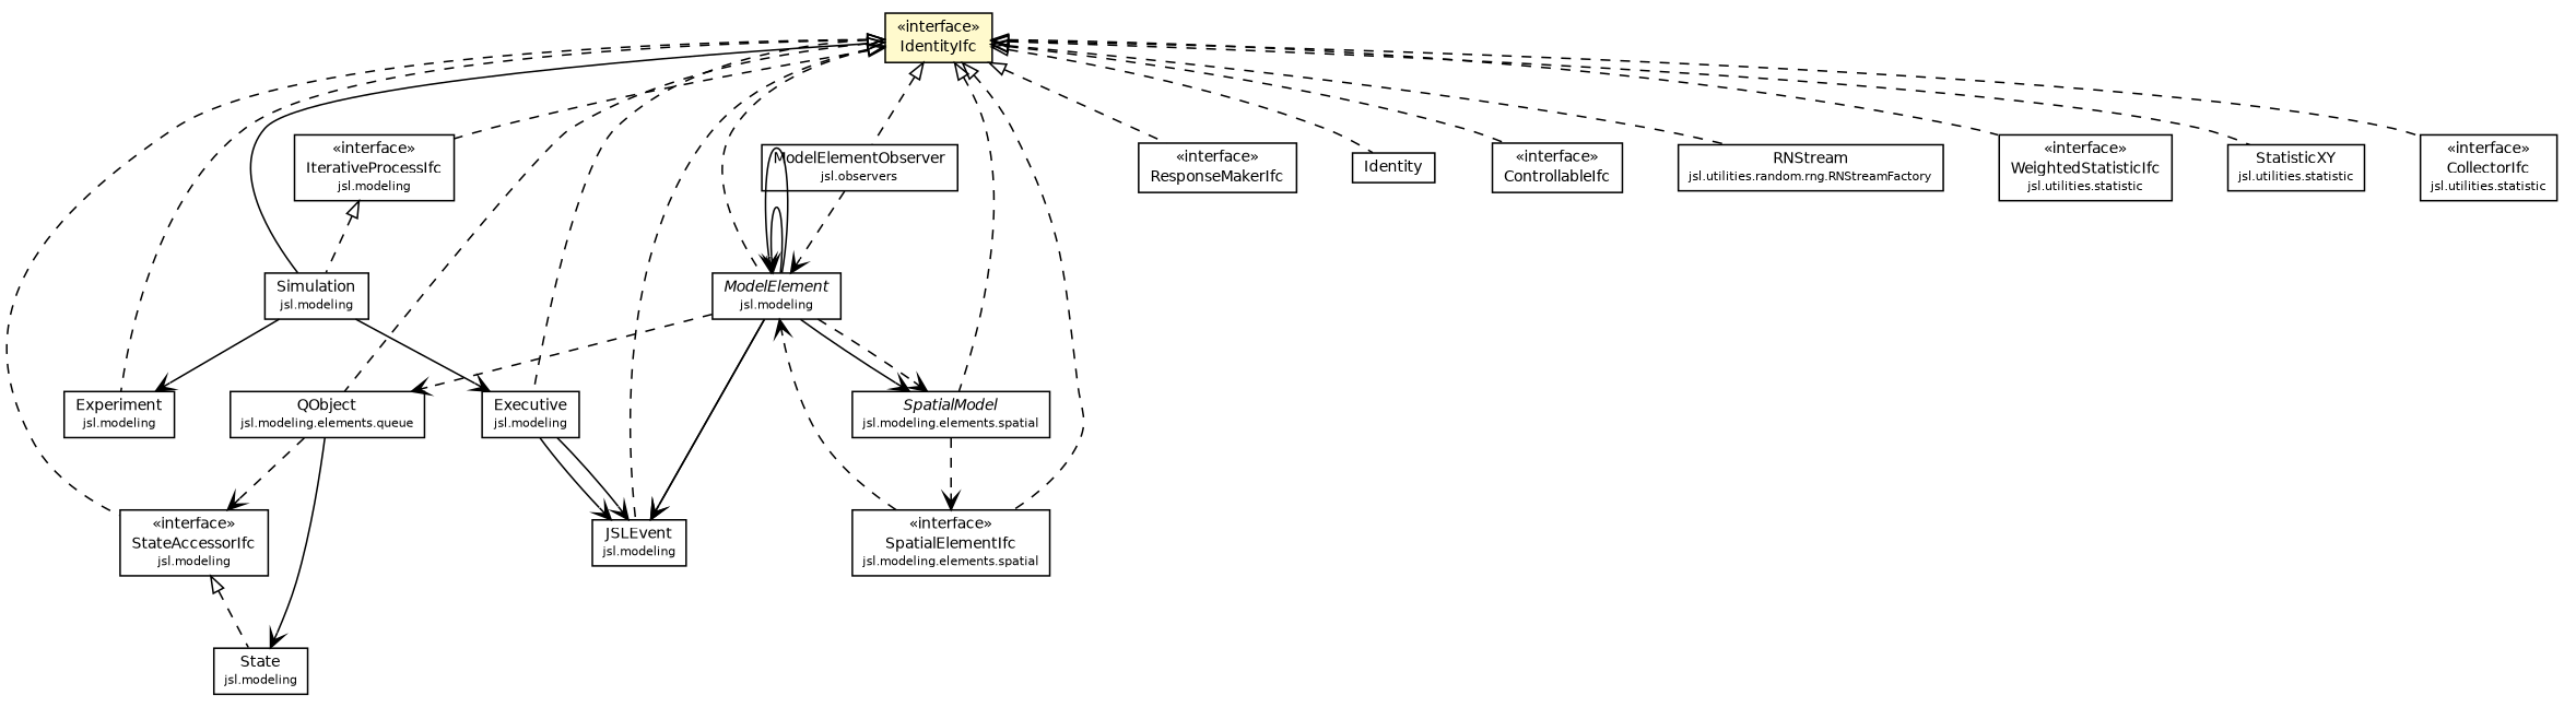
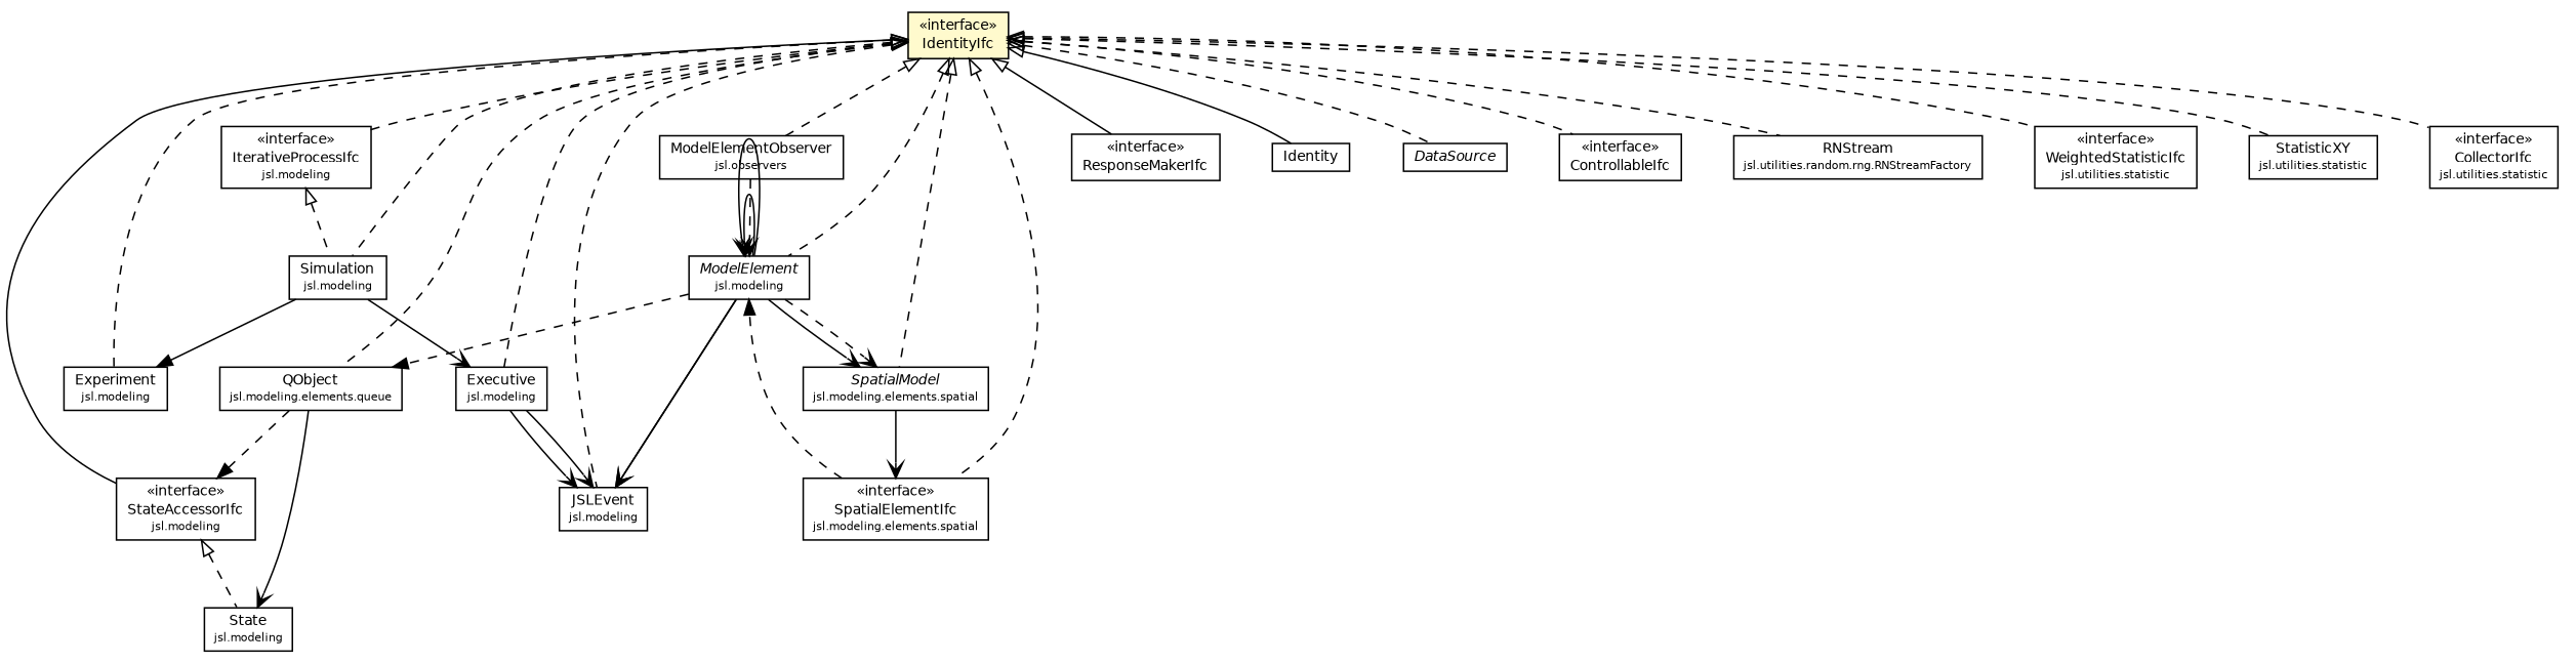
  digraph {
    fontname="DejaVu Sans"
    nodesep=0.25
    ranksep=0.5
    node [fontcolor=black fontname="DejaVu Sans" fontsize=9.0 shape=plaintext]
    edge [arrowtail=empty dir=back fontname="DejaVu Sans" fontsize=10 headport=p labelfontname=Helvetica labelfontsize=10 style=dashed tailport=p]
    n1 [label=<<table title="jsl.modeling.StateAccessorIfc" border="0" cellborder="1" cellspacing="0" cellpadding="2" port="p" href="../modeling/StateAccessorIfc.html"> 		<tr><td><table border="0" cellspacing="0" cellpadding="1"> <tr><td align="center" balign="center"> &#171;interface&#187; </td></tr> <tr><td align="center" balign="center"> StateAccessorIfc </td></tr> <tr><td align="center" balign="center"><font point-size="7.0"> jsl.modeling </font></td></tr> 		</table></td></tr> 		</table>>]
    n2 [label=<<table title="jsl.modeling.State" border="0" cellborder="1" cellspacing="0" cellpadding="2" port="p" href="../modeling/State.html"> 		<tr><td><table border="0" cellspacing="0" cellpadding="1"> <tr><td align="center" balign="center"> State </td></tr> <tr><td align="center" balign="center"><font point-size="7.0"> jsl.modeling </font></td></tr> 		</table></td></tr> 		</table>>]
    n3 [label=<<table title="jsl.modeling.Simulation" border="0" cellborder="1" cellspacing="0" cellpadding="2" port="p" href="../modeling/Simulation.html"> 		<tr><td><table border="0" cellspacing="0" cellpadding="1"> <tr><td align="center" balign="center"> Simulation </td></tr> <tr><td align="center" balign="center"><font point-size="7.0"> jsl.modeling </font></td></tr> 		</table></td></tr> 		</table>>]
    n4 [label=<<table title="jsl.modeling.Experiment" border="0" cellborder="1" cellspacing="0" cellpadding="2" port="p" href="../modeling/Experiment.html"> 		<tr><td><table border="0" cellspacing="0" cellpadding="1"> <tr><td align="center" balign="center"> Experiment </td></tr> <tr><td align="center" balign="center"><font point-size="7.0"> jsl.modeling </font></td></tr> 		</table></td></tr> 		</table>>]
    n5 [label=<<table title="jsl.modeling.Executive" border="0" cellborder="1" cellspacing="0" cellpadding="2" port="p" href="../modeling/Executive.html"> 		<tr><td><table border="0" cellspacing="0" cellpadding="1"> <tr><td align="center" balign="center"> Executive </td></tr> <tr><td align="center" balign="center"><font point-size="7.0"> jsl.modeling </font></td></tr> 		</table></td></tr> 		</table>>]
    n6 [label=<<table title="jsl.modeling.JSLEvent" border="0" cellborder="1" cellspacing="0" cellpadding="2" port="p" href="../modeling/JSLEvent.html"> 		<tr><td><table border="0" cellspacing="0" cellpadding="1"> <tr><td align="center" balign="center"> JSLEvent </td></tr> <tr><td align="center" balign="center"><font point-size="7.0"> jsl.modeling </font></td></tr> 		</table></td></tr> 		</table>>]
    n7 [label=<<table title="jsl.modeling.ModelElement" border="0" cellborder="1" cellspacing="0" cellpadding="2" port="p" href="../modeling/ModelElement.html"> 		<tr><td><table border="0" cellspacing="0" cellpadding="1"> <tr><td align="center" balign="center"><font face="Helvetica-Oblique"> ModelElement </font></td></tr> <tr><td align="center" balign="center"><font point-size="7.0"> jsl.modeling </font></td></tr> 		</table></td></tr> 		</table>>]
    n8 [label=<<table title="jsl.modeling.elements.queue.QObject" border="0" cellborder="1" cellspacing="0" cellpadding="2" port="p" href="../modeling/elements/queue/QObject.html"> 		<tr><td><table border="0" cellspacing="0" cellpadding="1"> <tr><td align="center" balign="center"> QObject </td></tr> <tr><td align="center" balign="center"><font point-size="7.0"> jsl.modeling.elements.queue </font></td></tr> 		</table></td></tr> 		</table>>]
    n9 [label=<<table title="jsl.modeling.elements.spatial.SpatialModel" border="0" cellborder="1" cellspacing="0" cellpadding="2" port="p" href="../modeling/elements/spatial/SpatialModel.html"> 		<tr><td><table border="0" cellspacing="0" cellpadding="1"> <tr><td align="center" balign="center"><font face="Helvetica-Oblique"> SpatialModel </font></td></tr> <tr><td align="center" balign="center"><font point-size="7.0"> jsl.modeling.elements.spatial </font></td></tr> 		</table></td></tr> 		</table>>]
    n10 [label=<<table title="jsl.modeling.elements.spatial.SpatialElementIfc" border="0" cellborder="1" cellspacing="0" cellpadding="2" port="p" href="../modeling/elements/spatial/SpatialElementIfc.html"> 		<tr><td><table border="0" cellspacing="0" cellpadding="1"> <tr><td align="center" balign="center"> &#171;interface&#187; </td></tr> <tr><td align="center" balign="center"> SpatialElementIfc </td></tr> <tr><td align="center" balign="center"><font point-size="7.0"> jsl.modeling.elements.spatial </font></td></tr> 		</table></td></tr> 		</table>>]
    n11 [label=<<table title="jsl.modeling.IterativeProcessIfc" border="0" cellborder="1" cellspacing="0" cellpadding="2" port="p" href="../modeling/IterativeProcessIfc.html"> 		<tr><td><table border="0" cellspacing="0" cellpadding="1"> <tr><td align="center" balign="center"> &#171;interface&#187; </td></tr> <tr><td align="center" balign="center"> IterativeProcessIfc </td></tr> <tr><td align="center" balign="center"><font point-size="7.0"> jsl.modeling </font></td></tr> 		</table></td></tr> 		</table>>]
    n12 [label=<<table title="jsl.observers.ModelElementObserver" border="0" cellborder="1" cellspacing="0" cellpadding="2" port="p" href="../observers/ModelElementObserver.html"> 		<tr><td><table border="0" cellspacing="0" cellpadding="1"> <tr><td align="center" balign="center"> ModelElementObserver </td></tr> <tr><td align="center" balign="center"><font point-size="7.0"> jsl.observers </font></td></tr> 		</table></td></tr> 		</table>>]
    n13 [label=<<table title="jsl.utilities.ResponseMakerIfc" border="0" cellborder="1" cellspacing="0" cellpadding="2" port="p" href="./ResponseMakerIfc.html"> 		<tr><td><table border="0" cellspacing="0" cellpadding="1"> <tr><td align="center" balign="center"> &#171;interface&#187; </td></tr> <tr><td align="center" balign="center"> ResponseMakerIfc </td></tr> 		</table></td></tr> 		</table>>]
    n14 [label=<<table title="jsl.utilities.IdentityIfc" border="0" cellborder="1" cellspacing="0" cellpadding="2" port="p" bgcolor="lemonChiffon" href="./IdentityIfc.html"> 		<tr><td><table border="0" cellspacing="0" cellpadding="1"> <tr><td align="center" balign="center"> &#171;interface&#187; </td></tr> <tr><td align="center" balign="center"> IdentityIfc </td></tr> 		</table></td></tr> 		</table>>]
    n15 [label=<<table title="jsl.utilities.Identity" border="0" cellborder="1" cellspacing="0" cellpadding="2" port="p" href="./Identity.html"> 		<tr><td><table border="0" cellspacing="0" cellpadding="1"> <tr><td align="center" balign="center"> Identity </td></tr> 		</table></td></tr> 		</table>>]
+   n16 [label=<<table title="jsl.utilities.DataSource" border="0" cellborder="1" cellspacing="0" cellpadding="2" port="p" href="./DataSource.html"> 		<tr><td><table border="0" cellspacing="0" cellpadding="1"> <tr><td align="center" balign="center"><font face="Helvetica-Oblique"> DataSource </font></td></tr> 		</table></td></tr> 		</table>>]
    n17 [label=<<table title="jsl.utilities.ControllableIfc" border="0" cellborder="1" cellspacing="0" cellpadding="2" port="p" href="./ControllableIfc.html"> 		<tr><td><table border="0" cellspacing="0" cellpadding="1"> <tr><td align="center" balign="center"> &#171;interface&#187; </td></tr> <tr><td align="center" balign="center"> ControllableIfc </td></tr> 		</table></td></tr> 		</table>>]
    n18 [label=<<table title="jsl.utilities.random.rng.RNStreamFactory.RNStream" border="0" cellborder="1" cellspacing="0" cellpadding="2" port="p" href="./random/rng/RNStreamFactory.RNStream.html"> 		<tr><td><table border="0" cellspacing="0" cellpadding="1"> <tr><td align="center" balign="center"> RNStream </td></tr> <tr><td align="center" balign="center"><font point-size="7.0"> jsl.utilities.random.rng.RNStreamFactory </font></td></tr> 		</table></td></tr> 		</table>>]
    n19 [label=<<table title="jsl.utilities.statistic.WeightedStatisticIfc" border="0" cellborder="1" cellspacing="0" cellpadding="2" port="p" href="./statistic/WeightedStatisticIfc.html"> 		<tr><td><table border="0" cellspacing="0" cellpadding="1"> <tr><td align="center" balign="center"> &#171;interface&#187; </td></tr> <tr><td align="center" balign="center"> WeightedStatisticIfc </td></tr> <tr><td align="center" balign="center"><font point-size="7.0"> jsl.utilities.statistic </font></td></tr> 		</table></td></tr> 		</table>>]
    n20 [label=<<table title="jsl.utilities.statistic.StatisticXY" border="0" cellborder="1" cellspacing="0" cellpadding="2" port="p" href="./statistic/StatisticXY.html"> 		<tr><td><table border="0" cellspacing="0" cellpadding="1"> <tr><td align="center" balign="center"> StatisticXY </td></tr> <tr><td align="center" balign="center"><font point-size="7.0"> jsl.utilities.statistic </font></td></tr> 		</table></td></tr> 		</table>>]
    n21 [label=<<table title="jsl.utilities.statistic.CollectorIfc" border="0" cellborder="1" cellspacing="0" cellpadding="2" port="p" href="./statistic/CollectorIfc.html"> 		<tr><td><table border="0" cellspacing="0" cellpadding="1"> <tr><td align="center" balign="center"> &#171;interface&#187; </td></tr> <tr><td align="center" balign="center"> CollectorIfc </td></tr> <tr><td align="center" balign="center"><font point-size="7.0"> jsl.utilities.statistic </font></td></tr> 		</table></td></tr> 		</table>>]
    n1 -> n2
-   n3 -> n4 [arrowhead=open color=black fontcolor=black fontsize=10.0 arrowtail="" dir="" style=""]
+   n3 -> n4 [arrowhead=normal color=black fontcolor=black fontsize=10.0 arrowtail="" dir="" style=""]
    n3 -> n5 [arrowhead=open color=black fontcolor=black fontsize=10.0 arrowtail="" dir="" style=""]
    n5 -> n6 [arrowhead=open color=black fontcolor=black fontsize=10.0 arrowtail="" dir="" style=""]
    n5 -> n6 [arrowhead=open color=black fontcolor=black fontsize=10.0 arrowtail="" dir="" style=""]
    n7 -> n6 [arrowhead=open color=black fontcolor=black fontsize=10.0 arrowtail="" dir="" style=""]
    n7 -> n6 [arrowhead=open color=black fontcolor=black fontsize=10.0 arrowtail="" dir="" style=""]
    n7 -> n7 [arrowhead=open color=black fontcolor=black fontsize=10.0 headlabel="*" arrowtail="" dir="" style=""]
    n7 -> n7 [arrowhead=open color=black fontcolor=black fontsize=10.0 arrowtail="" dir="" style=""]
-   n7 -> n8 [arrowhead=open color=black fontcolor=black fontsize=10.0 arrowtail="" dir=""]
+   n7 -> n8 [arrowhead=normal color=black fontcolor=black fontsize=10.0 arrowtail="" dir=""]
    n7 -> n9 [arrowhead=open color=black fontcolor=black fontsize=10.0 arrowtail="" dir="" style=""]
    n7 -> n9 [arrowhead=open color=black fontcolor=black fontsize=10.0 arrowtail="" dir=""]
-   n8 -> n1 [arrowhead=open color=black fontcolor=black fontsize=10.0 arrowtail="" dir=""]
+   n8 -> n1 [arrowhead=normal color=black fontcolor=black fontsize=10.0 arrowtail="" dir=""]
    n8 -> n2 [arrowhead=open color=black fontcolor=black fontsize=10.0 arrowtail="" dir="" style=""]
-   n9 -> n10 [arrowhead=open color=black fontcolor=black fontsize=10.0 arrowtail="" dir=""]
-   n10 -> n7 [arrowhead=open color=black fontcolor=black fontsize=10.0 arrowtail="" dir=""]
+   n9 -> n10 [arrowhead=open color=black fontcolor=black fontsize=10.0 arrowtail="" dir="" style=""]
+   n10 -> n7 [arrowhead=normal color=black fontcolor=black fontsize=10.0 arrowtail="" dir=""]
    n11 -> n3
    n12 -> n7 [arrowhead=open color=black fontcolor=black fontsize=10.0 arrowtail="" dir=""]
-   n14 -> n1
-   n14 -> n3 [style=solid]
+   n14 -> n1 [style=solid]
+   n14 -> n3
    n14 -> n4
    n14 -> n5
    n14 -> n6
    n14 -> n7
    n14 -> n8
    n14 -> n9
    n14 -> n10
    n14 -> n11
    n14 -> n12
-   n14 -> n13
-   n14 -> n15
+   n14 -> n13 [style=solid]
+   n14 -> n15 [style=solid]
+   n14 -> n16
    n14 -> n17
    n14 -> n18
    n14 -> n19
    n14 -> n20
    n14 -> n21
  }
